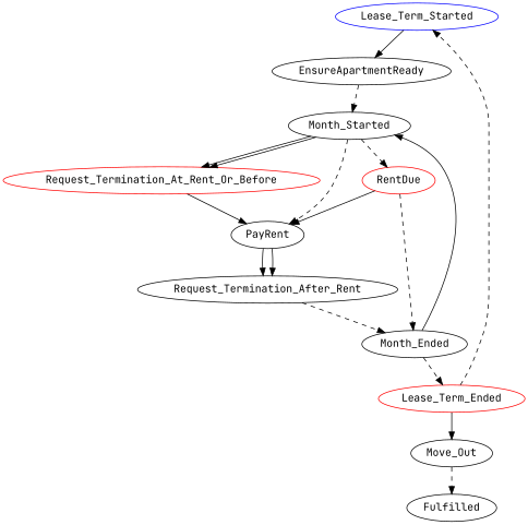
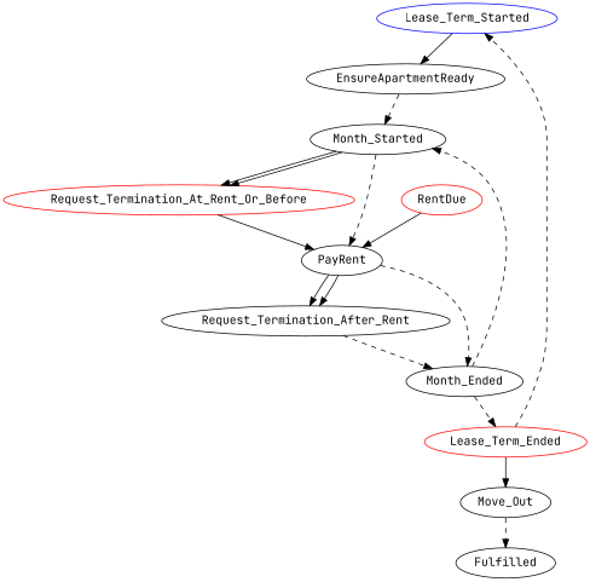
  digraph {
    fontname="JetBrains Mono"
    node [fontname="JetBrains Mono"]
    edge [fontname="JetBrains Mono" style=dashed]
    n1 [color=Blue label=Lease_Term_Started]
    n2 [label=EnsureApartmentReady]
    n3 [label=Month_Started]
    n4 [color=Red label=RentDue]
    n5 [color=Red label=Request_Termination_At_Rent_Or_Before]
    n6 [label=PayRent]
    n7 [label=Request_Termination_After_Rent]
    n8 [label=Month_Ended]
    n9 [color=Red label=Lease_Term_Ended]
    n10 [label=Move_Out]
    Fulfilled
    n1 -> n2 [style=""]
    n2 -> n3
-   n3 -> n4
    n3 -> n5 [style=""]
    n3 -> n5 [style=""]
    n3 -> n6
    n4 -> n6 [style=""]
    n5 -> n6 [style=""]
    n6 -> n7 [style=""]
    n6 -> n7 [style=""]
-   n4 -> n8
+   n6 -> n8
    n7 -> n8
-   n8 -> n3 [style=solid]
+   n8 -> n3
    n8 -> n9
    n9 -> n1
    n9 -> n10 [style=""]
    n10 -> Fulfilled
  }
